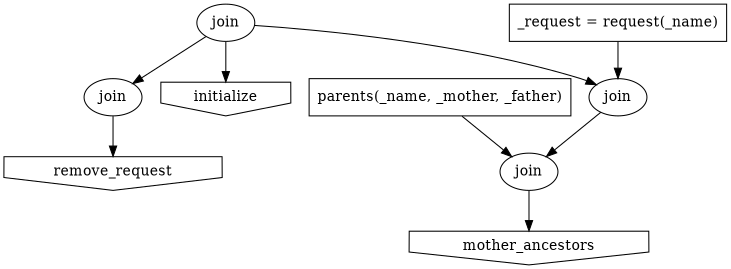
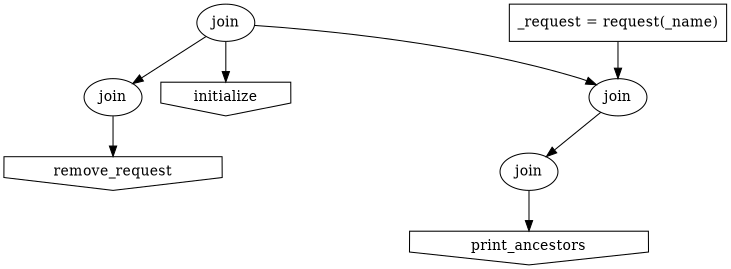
  digraph {
    n1 [label=initialize shape=invhouse]
    n2 [label=join]
    n3 [label="join\n"]
    n4 [label="join\n"]
    n5 [label="join\n"]
    n6 [label=remove_request shape=invhouse]
-   n7 [label=mother_ancestors shape=invhouse]
+   n7 [label=print_ancestors shape=invhouse]
    n8 [label="_request = request(_name)\n" shape=box]
-   n9 [label="parents(_name, _mother, _father)\n" shape=box]
    n2 -> n1
    n2 -> n3
    n2 -> n4
    n3 -> n5
    n4 -> n6
    n5 -> n7
    n8 -> n3
-   n9 -> n5
  }
